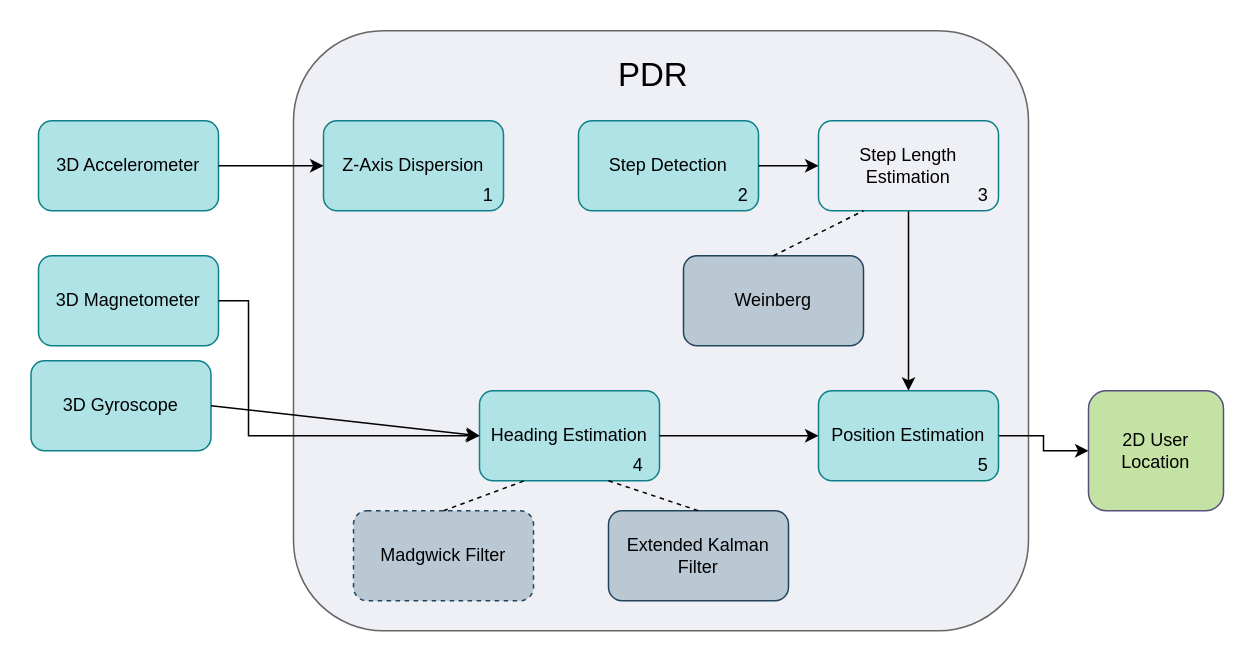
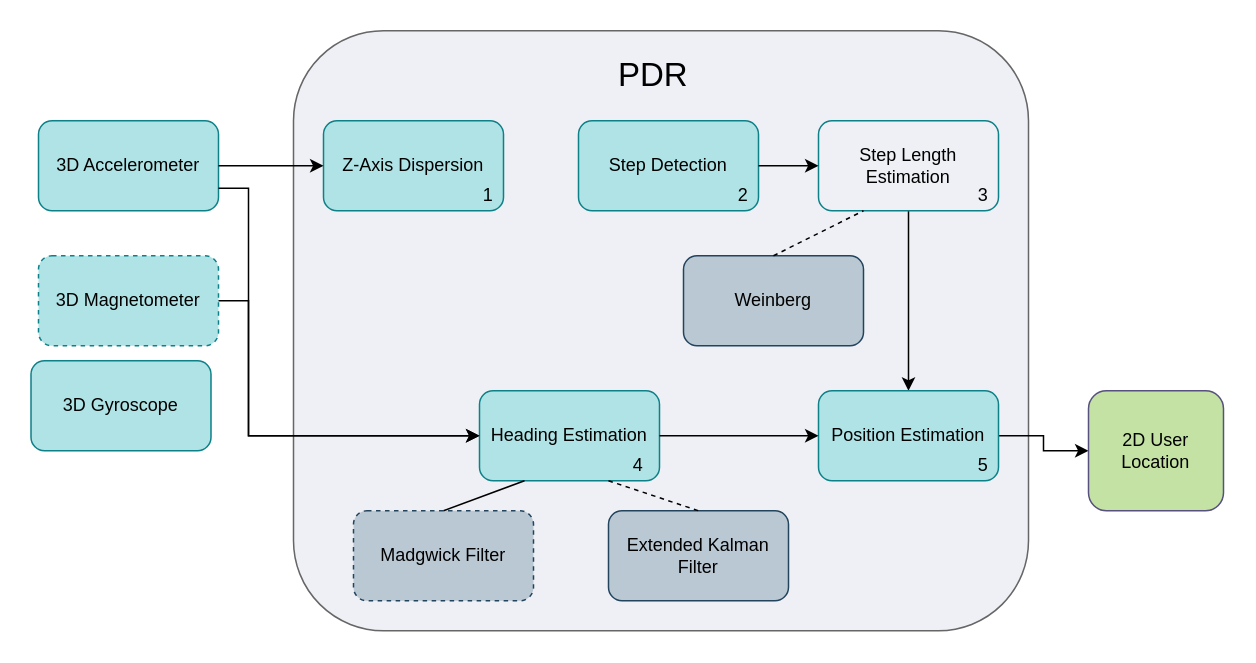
  <mxCell id="0" />
  <mxCell id="1" parent="0" />
  <mxCell id="2" value="" style="rounded=1;whiteSpace=wrap;html=1;strokeColor=#666666;fontColor=#333333;fillColor=#EEF0F5;" parent="1" vertex="1"><mxGeometry x="195" y="20" width="490" height="400" as="geometry" /></mxCell>
  <mxCell id="3" value="3D Gyroscope" style="rounded=1;whiteSpace=wrap;html=1;fillColor=#b0e3e6;strokeColor=#0e8088;" parent="1" vertex="1"><mxGeometry x="20" y="240" width="120" height="60" as="geometry" /></mxCell>
- <mxCell id="4" value="3D Magnetometer" style="rounded=1;whiteSpace=wrap;html=1;fillColor=#b0e3e6;strokeColor=#0e8088;" parent="1" vertex="1"><mxGeometry x="25" y="170" width="120" height="60" as="geometry" /></mxCell>
+ <mxCell id="4" value="3D Magnetometer" style="rounded=1;whiteSpace=wrap;html=1;fillColor=#b0e3e6;strokeColor=#0e8088;dashed=1;" parent="1" vertex="1"><mxGeometry x="25" y="170" width="120" height="60" as="geometry" /></mxCell>
  <mxCell id="5" value="3D Accelerometer" style="rounded=1;whiteSpace=wrap;html=1;fillColor=#b0e3e6;strokeColor=#0e8088;" parent="1" vertex="1"><mxGeometry x="25" y="80" width="120" height="60" as="geometry" /></mxCell>
  <mxCell id="6" value="Z-Axis Dispersion" style="rounded=1;whiteSpace=wrap;html=1;fillColor=#b0e3e6;strokeColor=#0e8088;" parent="1" vertex="1"><mxGeometry x="215" y="80" width="120" height="60" as="geometry" /></mxCell>
  <mxCell id="7" value="Step Detection" style="rounded=1;whiteSpace=wrap;html=1;fillColor=#b0e3e6;strokeColor=#0e8088;" parent="1" vertex="1"><mxGeometry x="385" y="80" width="120" height="60" as="geometry" /></mxCell>
  <mxCell id="8" style="edgeStyle=orthogonalEdgeStyle;rounded=0;orthogonalLoop=1;jettySize=auto;html=1;" parent="1" source="23" target="19" edge="1"><mxGeometry relative="1" as="geometry" /></mxCell>
  <mxCell id="9" value="Heading Estimation" style="rounded=1;whiteSpace=wrap;html=1;fillColor=#b0e3e6;strokeColor=#0e8088;" parent="1" vertex="1"><mxGeometry x="319" y="260" width="120" height="60" as="geometry" /></mxCell>
  <mxCell id="10" value="Madgwick Filter" style="rounded=1;whiteSpace=wrap;html=1;fillColor=#bac8d3;strokeColor=#23445d;dashed=1;" parent="1" vertex="1"><mxGeometry x="235" y="340" width="120" height="60" as="geometry" /></mxCell>
- <mxCell id="11" value="" style="endArrow=classic;html=1;exitX=1;exitY=0.5;exitDx=0;exitDy=0;entryX=0;entryY=0.5;entryDx=0;entryDy=0;" parent="1" source="3" target="9" edge="1"><mxGeometry width="50" height="50" relative="1" as="geometry"><mxPoint x="245" y="60" as="sourcePoint" /><mxPoint x="295" y="10" as="targetPoint" /></mxGeometry></mxCell>
+ <mxCell id="12" value="" style="endArrow=classic;html=1;exitX=1;exitY=0.75;exitDx=0;exitDy=0;entryX=0;entryY=0.5;entryDx=0;entryDy=0;rounded=0;" parent="1" source="5" target="9" edge="1"><mxGeometry width="50" height="50" relative="1" as="geometry"><mxPoint x="165" y="80" as="sourcePoint" /><mxPoint x="215" y="30" as="targetPoint" /><Array as="points"><mxPoint x="165" y="125" /><mxPoint x="165" y="200" /><mxPoint x="165" y="290" /></Array></mxGeometry></mxCell>
  <mxCell id="13" value="" style="endArrow=classic;html=1;entryX=0;entryY=0.5;entryDx=0;entryDy=0;exitX=1;exitY=0.5;exitDx=0;exitDy=0;rounded=0;" parent="1" source="4" target="9" edge="1"><mxGeometry width="50" height="50" relative="1" as="geometry"><mxPoint x="55" y="450" as="sourcePoint" /><mxPoint x="105" y="400" as="targetPoint" /><Array as="points"><mxPoint x="165" y="200" /><mxPoint x="165" y="290" /></Array></mxGeometry></mxCell>
  <mxCell id="14" value="" style="endArrow=classic;html=1;exitX=1;exitY=0.5;exitDx=0;exitDy=0;entryX=0;entryY=0.5;entryDx=0;entryDy=0;" parent="1" source="5" target="6" edge="1"><mxGeometry width="50" height="50" relative="1" as="geometry"><mxPoint x="155" y="40" as="sourcePoint" /><mxPoint x="205" y="-10" as="targetPoint" /></mxGeometry></mxCell>
  <mxCell id="15" style="edgeStyle=orthogonalEdgeStyle;rounded=0;orthogonalLoop=1;jettySize=auto;html=1;startArrow=none;startFill=0;endArrow=classic;endFill=1;strokeColor=#000000;" parent="1" source="16" target="23" edge="1"><mxGeometry relative="1" as="geometry" /></mxCell>
  <mxCell id="16" value="Step Length Estimation" style="rounded=1;whiteSpace=wrap;html=1;fillColor=#eef0f5;strokeColor=#0e8088;" parent="1" vertex="1"><mxGeometry x="545" y="80" width="120" height="60" as="geometry" /></mxCell>
  <mxCell id="17" value="" style="endArrow=classic;html=1;exitX=1;exitY=0.5;exitDx=0;exitDy=0;entryX=0;entryY=0.5;entryDx=0;entryDy=0;" parent="1" source="7" target="16" edge="1"><mxGeometry width="50" height="50" relative="1" as="geometry"><mxPoint x="515" y="240" as="sourcePoint" /><mxPoint x="565" y="190" as="targetPoint" /></mxGeometry></mxCell>
  <mxCell id="18" value="Weinberg" style="rounded=1;whiteSpace=wrap;html=1;fillColor=#bac8d3;strokeColor=#23445d;" parent="1" vertex="1"><mxGeometry x="455" y="170" width="120" height="60" as="geometry" /></mxCell>
  <mxCell id="19" value="2D User Location" style="rounded=1;whiteSpace=wrap;html=1;strokeColor=#56517e;fillColor=#C4E2A3;" parent="1" vertex="1"><mxGeometry x="725" y="260" width="90" height="80" as="geometry" /></mxCell>
  <mxCell id="20" value="" style="endArrow=none;dashed=1;html=1;entryX=0.25;entryY=1;entryDx=0;entryDy=0;exitX=0.5;exitY=0;exitDx=0;exitDy=0;strokeColor=none;rounded=0;" parent="1" source="18" target="16" edge="1"><mxGeometry width="50" height="50" relative="1" as="geometry"><mxPoint x="305" y="240" as="sourcePoint" /><mxPoint x="355" y="190" as="targetPoint" /><Array as="points"><mxPoint x="525" y="150" /><mxPoint x="575" y="150" /></Array></mxGeometry></mxCell>
  <mxCell id="21" value="" style="endArrow=none;dashed=1;html=1;entryX=0.25;entryY=1;entryDx=0;entryDy=0;exitX=0.5;exitY=0;exitDx=0;exitDy=0;rounded=0;" parent="1" source="18" target="16" edge="1"><mxGeometry width="50" height="50" relative="1" as="geometry"><mxPoint x="495" y="160" as="sourcePoint" /><mxPoint x="375" y="200" as="targetPoint" /><Array as="points" /></mxGeometry></mxCell>
  <mxCell id="22" value="&lt;font style=&quot;font-size: 22px&quot;&gt;PDR&lt;/font&gt;" style="text;html=1;strokeColor=none;fillColor=none;align=center;verticalAlign=middle;whiteSpace=wrap;rounded=0;" parent="1" vertex="1"><mxGeometry x="415" y="40" width="40" height="20" as="geometry" /></mxCell>
  <mxCell id="23" value="Position Estimation" style="rounded=1;whiteSpace=wrap;html=1;fillColor=#b0e3e6;strokeColor=#0e8088;" parent="1" vertex="1"><mxGeometry x="545" y="260" width="120" height="60" as="geometry" /></mxCell>
  <mxCell id="24" style="edgeStyle=orthogonalEdgeStyle;rounded=0;orthogonalLoop=1;jettySize=auto;html=1;" parent="1" source="9" target="23" edge="1"><mxGeometry relative="1" as="geometry"><mxPoint x="495" y="290" as="sourcePoint" /><mxPoint x="805" y="290" as="targetPoint" /></mxGeometry></mxCell>
  <mxCell id="25" value="1" style="text;html=1;strokeColor=none;fillColor=none;align=center;verticalAlign=middle;whiteSpace=wrap;rounded=0;" parent="1" vertex="1"><mxGeometry x="305" y="120" width="40" height="20" as="geometry" /></mxCell>
  <mxCell id="26" value="2" style="text;html=1;strokeColor=none;fillColor=none;align=center;verticalAlign=middle;whiteSpace=wrap;rounded=0;" parent="1" vertex="1"><mxGeometry x="475" y="120" width="40" height="20" as="geometry" /></mxCell>
  <mxCell id="27" value="3" style="text;html=1;strokeColor=none;fillColor=none;align=center;verticalAlign=middle;whiteSpace=wrap;rounded=0;" parent="1" vertex="1"><mxGeometry x="635" y="120" width="40" height="20" as="geometry" /></mxCell>
  <mxCell id="28" value="4" style="text;html=1;strokeColor=none;fillColor=none;align=center;verticalAlign=middle;whiteSpace=wrap;rounded=0;" parent="1" vertex="1"><mxGeometry x="405" y="300" width="40" height="20" as="geometry" /></mxCell>
  <mxCell id="29" value="5" style="text;html=1;strokeColor=none;fillColor=none;align=center;verticalAlign=middle;whiteSpace=wrap;rounded=0;" parent="1" vertex="1"><mxGeometry x="635" y="300" width="40" height="20" as="geometry" /></mxCell>
  <mxCell id="30" value="Extended Kalman Filter" style="rounded=1;whiteSpace=wrap;html=1;fillColor=#bac8d3;strokeColor=#23445d;" parent="1" vertex="1"><mxGeometry x="405" y="340" width="120" height="60" as="geometry" /></mxCell>
  <mxCell id="31" value="" style="endArrow=none;dashed=1;html=1;exitX=0;exitY=1;exitDx=0;exitDy=0;entryX=0.5;entryY=0;entryDx=0;entryDy=0;" edge="1" parent="1" source="28" target="30"><mxGeometry width="50" height="50" relative="1" as="geometry"><mxPoint x="465" y="335" as="sourcePoint" /><mxPoint x="505" y="300" as="targetPoint" /></mxGeometry></mxCell>
- <mxCell id="32" value="" style="endArrow=none;dashed=1;html=1;exitX=0.5;exitY=0;exitDx=0;exitDy=0;entryX=0.25;entryY=1;entryDx=0;entryDy=0;" edge="1" parent="1" source="10" target="9"><mxGeometry width="50" height="50" relative="1" as="geometry"><mxPoint x="315" y="310" as="sourcePoint" /><mxPoint x="365" y="330" as="targetPoint" /></mxGeometry></mxCell>
+ <mxCell id="32" value="" style="endArrow=none;dashed=0;html=1;exitX=0.5;exitY=0;exitDx=0;exitDy=0;entryX=0.25;entryY=1;entryDx=0;entryDy=0;" edge="1" parent="1" source="10" target="9"><mxGeometry width="50" height="50" relative="1" as="geometry"><mxPoint x="315" y="310" as="sourcePoint" /><mxPoint x="365" y="330" as="targetPoint" /></mxGeometry></mxCell>
